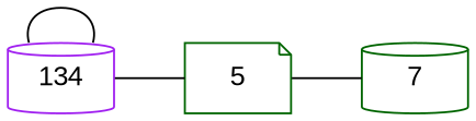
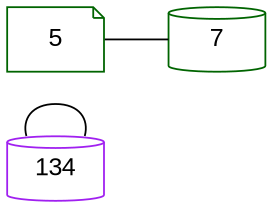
  graph {
    fontname="Liberation Sans"
    rankdir=LR
    node [color=darkgreen fillcolor=white fontname="Liberation Sans" shape=cylinder style=filled]
    edge [fontname="Liberation Sans"]
    134 [color=purple]
    5 [shape=note]
    n3 [label=7]
    134 -- 134
-   134 -- 5
    5 -- n3
  }
